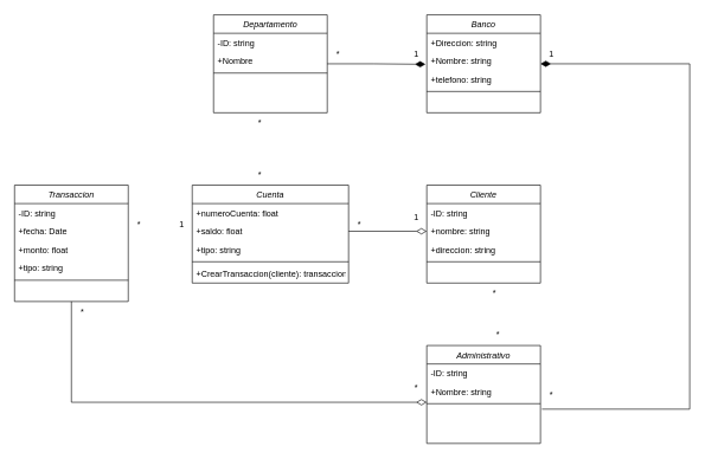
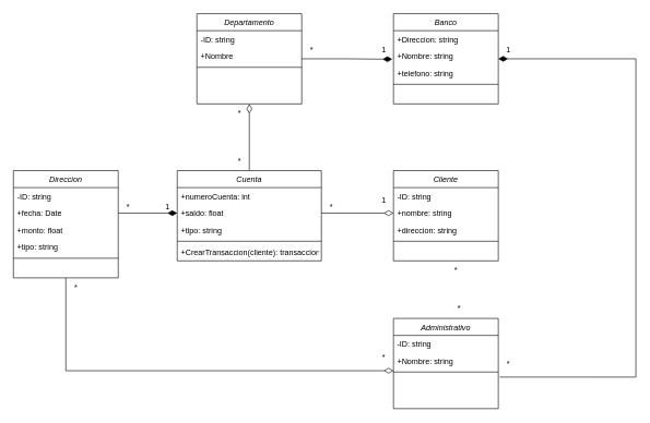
  <mxCell id="0" />
  <mxCell id="1" parent="0" />
  <mxCell id="2" style="edgeStyle=orthogonalEdgeStyle;rounded=0;orthogonalLoop=1;jettySize=auto;html=1;entryX=-0.011;entryY=0.681;entryDx=0;entryDy=0;entryPerimeter=0;endArrow=diamondThin;endFill=1;endSize=12;" edge="1" parent="1" source="3" target="34"><mxGeometry relative="1" as="geometry" /></mxCell>
  <mxCell id="3" value="Departamento" style="swimlane;fontStyle=2;align=center;verticalAlign=top;childLayout=stackLayout;horizontal=1;startSize=26;horizontalStack=0;resizeParent=1;resizeLast=0;collapsible=1;marginBottom=0;rounded=0;shadow=0;strokeWidth=1;" parent="1" vertex="1"><mxGeometry x="300" y="20" width="160" height="138" as="geometry"><mxRectangle x="230" y="140" width="160" height="26" as="alternateBounds" /></mxGeometry></mxCell>
  <mxCell id="4" value="-ID: string" style="text;align=left;verticalAlign=top;spacingLeft=4;spacingRight=4;overflow=hidden;rotatable=0;points=[[0,0.5],[1,0.5]];portConstraint=eastwest;" parent="3" vertex="1"><mxGeometry y="26" width="160" height="26" as="geometry" /></mxCell>
  <mxCell id="5" value="+Nombre" style="text;align=left;verticalAlign=top;spacingLeft=4;spacingRight=4;overflow=hidden;rotatable=0;points=[[0,0.5],[1,0.5]];portConstraint=eastwest;rounded=0;shadow=0;html=0;" parent="3" vertex="1"><mxGeometry y="52" width="160" height="26" as="geometry" /></mxCell>
  <mxCell id="6" value="" style="line;html=1;strokeWidth=1;align=left;verticalAlign=middle;spacingTop=-1;spacingLeft=3;spacingRight=3;rotatable=0;labelPosition=right;points=[];portConstraint=eastwest;" parent="3" vertex="1"><mxGeometry y="78" width="160" height="8" as="geometry" /></mxCell>
  <mxCell id="7" style="edgeStyle=orthogonalEdgeStyle;rounded=0;orthogonalLoop=1;jettySize=auto;html=1;entryX=0;entryY=0.5;entryDx=0;entryDy=0;exitX=1;exitY=0.5;exitDx=0;exitDy=0;endArrow=diamondThin;endFill=0;endSize=12;" edge="1" parent="1" source="11" target="17"><mxGeometry relative="1" as="geometry" /></mxCell>
+ <mxCell id="8" style="edgeStyle=orthogonalEdgeStyle;rounded=0;orthogonalLoop=1;jettySize=auto;html=1;entryX=0.5;entryY=1;entryDx=0;entryDy=0;endArrow=diamondThin;endFill=0;endSize=12;" edge="1" parent="1" source="9" target="3"><mxGeometry relative="1" as="geometry" /></mxCell>
  <mxCell id="9" value="Cuenta" style="swimlane;fontStyle=2;align=center;verticalAlign=top;childLayout=stackLayout;horizontal=1;startSize=26;horizontalStack=0;resizeParent=1;resizeLast=0;collapsible=1;marginBottom=0;rounded=0;shadow=0;strokeWidth=1;" vertex="1" parent="1"><mxGeometry x="270" y="260" width="220" height="138" as="geometry"><mxRectangle x="230" y="140" width="160" height="26" as="alternateBounds" /></mxGeometry></mxCell>
- <mxCell id="10" value="+numeroCuenta: float" style="text;align=left;verticalAlign=top;spacingLeft=4;spacingRight=4;overflow=hidden;rotatable=0;points=[[0,0.5],[1,0.5]];portConstraint=eastwest;" vertex="1" parent="9"><mxGeometry y="26" width="220" height="26" as="geometry" /></mxCell>
+ <mxCell id="10" value="+numeroCuenta: int" style="text;align=left;verticalAlign=top;spacingLeft=4;spacingRight=4;overflow=hidden;rotatable=0;points=[[0,0.5],[1,0.5]];portConstraint=eastwest;" vertex="1" parent="9"><mxGeometry y="26" width="220" height="26" as="geometry" /></mxCell>
  <mxCell id="11" value="+saldo: float" style="text;align=left;verticalAlign=top;spacingLeft=4;spacingRight=4;overflow=hidden;rotatable=0;points=[[0,0.5],[1,0.5]];portConstraint=eastwest;rounded=0;shadow=0;html=0;" vertex="1" parent="9"><mxGeometry y="52" width="220" height="26" as="geometry" /></mxCell>
  <mxCell id="12" value="+tipo: string" style="text;align=left;verticalAlign=top;spacingLeft=4;spacingRight=4;overflow=hidden;rotatable=0;points=[[0,0.5],[1,0.5]];portConstraint=eastwest;rounded=0;shadow=0;html=0;" vertex="1" parent="9"><mxGeometry y="78" width="220" height="26" as="geometry" /></mxCell>
  <mxCell id="13" value="" style="line;html=1;strokeWidth=1;align=left;verticalAlign=middle;spacingTop=-1;spacingLeft=3;spacingRight=3;rotatable=0;labelPosition=right;points=[];portConstraint=eastwest;" vertex="1" parent="9"><mxGeometry y="104" width="220" height="8" as="geometry" /></mxCell>
  <mxCell id="14" value="+CrearTransaccion(cliente): transaccion" style="text;align=left;verticalAlign=top;spacingLeft=4;spacingRight=4;overflow=hidden;rotatable=0;points=[[0,0.5],[1,0.5]];portConstraint=eastwest;" vertex="1" parent="9"><mxGeometry y="112" width="220" height="26" as="geometry" /></mxCell>
  <mxCell id="15" value="Cliente" style="swimlane;fontStyle=2;align=center;verticalAlign=top;childLayout=stackLayout;horizontal=1;startSize=26;horizontalStack=0;resizeParent=1;resizeLast=0;collapsible=1;marginBottom=0;rounded=0;shadow=0;strokeWidth=1;" vertex="1" parent="1"><mxGeometry x="600" y="260" width="160" height="138" as="geometry"><mxRectangle x="230" y="140" width="160" height="26" as="alternateBounds" /></mxGeometry></mxCell>
  <mxCell id="16" value="-ID: string" style="text;align=left;verticalAlign=top;spacingLeft=4;spacingRight=4;overflow=hidden;rotatable=0;points=[[0,0.5],[1,0.5]];portConstraint=eastwest;" vertex="1" parent="15"><mxGeometry y="26" width="160" height="26" as="geometry" /></mxCell>
  <mxCell id="17" value="+nombre: string" style="text;align=left;verticalAlign=top;spacingLeft=4;spacingRight=4;overflow=hidden;rotatable=0;points=[[0,0.5],[1,0.5]];portConstraint=eastwest;rounded=0;shadow=0;html=0;" vertex="1" parent="15"><mxGeometry y="52" width="160" height="26" as="geometry" /></mxCell>
  <mxCell id="18" value="+direccion: string" style="text;align=left;verticalAlign=top;spacingLeft=4;spacingRight=4;overflow=hidden;rotatable=0;points=[[0,0.5],[1,0.5]];portConstraint=eastwest;rounded=0;shadow=0;html=0;" vertex="1" parent="15"><mxGeometry y="78" width="160" height="26" as="geometry" /></mxCell>
  <mxCell id="19" value="" style="line;html=1;strokeWidth=1;align=left;verticalAlign=middle;spacingTop=-1;spacingLeft=3;spacingRight=3;rotatable=0;labelPosition=right;points=[];portConstraint=eastwest;" vertex="1" parent="15"><mxGeometry y="104" width="160" height="8" as="geometry" /></mxCell>
  <mxCell id="20" style="edgeStyle=orthogonalEdgeStyle;rounded=0;orthogonalLoop=1;jettySize=auto;html=1;entryX=0;entryY=1.077;entryDx=0;entryDy=0;entryPerimeter=0;endArrow=diamondThin;endFill=0;endSize=12;" edge="1" parent="1" source="21" target="29"><mxGeometry relative="1" as="geometry" /></mxCell>
- <mxCell id="21" value="Transaccion" style="swimlane;fontStyle=2;align=center;verticalAlign=top;childLayout=stackLayout;horizontal=1;startSize=26;horizontalStack=0;resizeParent=1;resizeLast=0;collapsible=1;marginBottom=0;rounded=0;shadow=0;strokeWidth=1;" vertex="1" parent="1"><mxGeometry x="20" y="260" width="160" height="164" as="geometry"><mxRectangle x="230" y="140" width="160" height="26" as="alternateBounds" /></mxGeometry></mxCell>
+ <mxCell id="21" value="Direccion" style="swimlane;fontStyle=2;align=center;verticalAlign=top;childLayout=stackLayout;horizontal=1;startSize=26;horizontalStack=0;resizeParent=1;resizeLast=0;collapsible=1;marginBottom=0;rounded=0;shadow=0;strokeWidth=1;" vertex="1" parent="1"><mxGeometry x="20" y="260" width="160" height="164" as="geometry"><mxRectangle x="230" y="140" width="160" height="26" as="alternateBounds" /></mxGeometry></mxCell>
  <mxCell id="22" value="-ID: string" style="text;align=left;verticalAlign=top;spacingLeft=4;spacingRight=4;overflow=hidden;rotatable=0;points=[[0,0.5],[1,0.5]];portConstraint=eastwest;" vertex="1" parent="21"><mxGeometry y="26" width="160" height="26" as="geometry" /></mxCell>
  <mxCell id="23" value="+fecha: Date" style="text;align=left;verticalAlign=top;spacingLeft=4;spacingRight=4;overflow=hidden;rotatable=0;points=[[0,0.5],[1,0.5]];portConstraint=eastwest;rounded=0;shadow=0;html=0;" vertex="1" parent="21"><mxGeometry y="52" width="160" height="26" as="geometry" /></mxCell>
  <mxCell id="24" value="+monto: float" style="text;align=left;verticalAlign=top;spacingLeft=4;spacingRight=4;overflow=hidden;rotatable=0;points=[[0,0.5],[1,0.5]];portConstraint=eastwest;rounded=0;shadow=0;html=0;" vertex="1" parent="21"><mxGeometry y="78" width="160" height="26" as="geometry" /></mxCell>
  <mxCell id="25" value="+tipo: string" style="text;align=left;verticalAlign=top;spacingLeft=4;spacingRight=4;overflow=hidden;rotatable=0;points=[[0,0.5],[1,0.5]];portConstraint=eastwest;rounded=0;shadow=0;html=0;" vertex="1" parent="21"><mxGeometry y="104" width="160" height="26" as="geometry" /></mxCell>
  <mxCell id="26" value="" style="line;html=1;strokeWidth=1;align=left;verticalAlign=middle;spacingTop=-1;spacingLeft=3;spacingRight=3;rotatable=0;labelPosition=right;points=[];portConstraint=eastwest;" vertex="1" parent="21"><mxGeometry y="130" width="160" height="8" as="geometry" /></mxCell>
  <mxCell id="27" value="Administrativo" style="swimlane;fontStyle=2;align=center;verticalAlign=top;childLayout=stackLayout;horizontal=1;startSize=26;horizontalStack=0;resizeParent=1;resizeLast=0;collapsible=1;marginBottom=0;rounded=0;shadow=0;strokeWidth=1;" vertex="1" parent="1"><mxGeometry x="600" y="486" width="160" height="138" as="geometry"><mxRectangle x="230" y="140" width="160" height="26" as="alternateBounds" /></mxGeometry></mxCell>
  <mxCell id="28" value="-ID: string" style="text;align=left;verticalAlign=top;spacingLeft=4;spacingRight=4;overflow=hidden;rotatable=0;points=[[0,0.5],[1,0.5]];portConstraint=eastwest;" vertex="1" parent="27"><mxGeometry y="26" width="160" height="26" as="geometry" /></mxCell>
  <mxCell id="29" value="+Nombre: string" style="text;align=left;verticalAlign=top;spacingLeft=4;spacingRight=4;overflow=hidden;rotatable=0;points=[[0,0.5],[1,0.5]];portConstraint=eastwest;rounded=0;shadow=0;html=0;" vertex="1" parent="27"><mxGeometry y="52" width="160" height="26" as="geometry" /></mxCell>
  <mxCell id="30" value="" style="line;html=1;strokeWidth=1;align=left;verticalAlign=middle;spacingTop=-1;spacingLeft=3;spacingRight=3;rotatable=0;labelPosition=right;points=[];portConstraint=eastwest;" vertex="1" parent="27"><mxGeometry y="78" width="160" height="8" as="geometry" /></mxCell>
  <mxCell id="31" style="edgeStyle=orthogonalEdgeStyle;rounded=0;orthogonalLoop=1;jettySize=auto;html=1;entryX=1.013;entryY=0.141;entryDx=0;entryDy=0;entryPerimeter=0;endArrow=none;endFill=0;startArrow=diamondThin;startFill=1;startSize=12;" edge="1" parent="1" source="32"><mxGeometry relative="1" as="geometry"><mxPoint x="762.08" y="575.666" as="targetPoint" /><Array as="points"><mxPoint x="970" y="89" /><mxPoint x="970" y="576" /></Array></mxGeometry></mxCell>
  <mxCell id="32" value="Banco" style="swimlane;fontStyle=2;align=center;verticalAlign=top;childLayout=stackLayout;horizontal=1;startSize=26;horizontalStack=0;resizeParent=1;resizeLast=0;collapsible=1;marginBottom=0;rounded=0;shadow=0;strokeWidth=1;" vertex="1" parent="1"><mxGeometry x="600" y="20" width="160" height="138" as="geometry"><mxRectangle x="230" y="140" width="160" height="26" as="alternateBounds" /></mxGeometry></mxCell>
  <mxCell id="33" value="+Direccion: string" style="text;align=left;verticalAlign=top;spacingLeft=4;spacingRight=4;overflow=hidden;rotatable=0;points=[[0,0.5],[1,0.5]];portConstraint=eastwest;rounded=0;shadow=0;html=0;" vertex="1" parent="32"><mxGeometry y="26" width="160" height="26" as="geometry" /></mxCell>
  <mxCell id="34" value="+Nombre: string" style="text;align=left;verticalAlign=top;spacingLeft=4;spacingRight=4;overflow=hidden;rotatable=0;points=[[0,0.5],[1,0.5]];portConstraint=eastwest;" vertex="1" parent="32"><mxGeometry y="52" width="160" height="26" as="geometry" /></mxCell>
  <mxCell id="35" value="+telefono: string" style="text;align=left;verticalAlign=top;spacingLeft=4;spacingRight=4;overflow=hidden;rotatable=0;points=[[0,0.5],[1,0.5]];portConstraint=eastwest;rounded=0;shadow=0;html=0;" vertex="1" parent="32"><mxGeometry y="78" width="160" height="26" as="geometry" /></mxCell>
  <mxCell id="36" value="" style="line;html=1;strokeWidth=1;align=left;verticalAlign=middle;spacingTop=-1;spacingLeft=3;spacingRight=3;rotatable=0;labelPosition=right;points=[];portConstraint=eastwest;" vertex="1" parent="32"><mxGeometry y="104" width="160" height="8" as="geometry" /></mxCell>
+ <mxCell id="37" style="edgeStyle=orthogonalEdgeStyle;rounded=0;orthogonalLoop=1;jettySize=auto;html=1;entryX=0;entryY=0.5;entryDx=0;entryDy=0;endArrow=diamondThin;endFill=1;endSize=12;" edge="1" parent="1" source="23" target="11"><mxGeometry relative="1" as="geometry" /></mxCell>
  <mxCell id="38" value="*" style="text;html=1;align=center;verticalAlign=middle;resizable=0;points=[];autosize=1;strokeColor=none;fillColor=none;" vertex="1" parent="1"><mxGeometry x="180" y="300" width="30" height="30" as="geometry" /></mxCell>
  <mxCell id="39" value="1" style="text;html=1;align=center;verticalAlign=middle;resizable=0;points=[];autosize=1;strokeColor=none;fillColor=none;" vertex="1" parent="1"><mxGeometry x="240" y="300" width="30" height="30" as="geometry" /></mxCell>
  <mxCell id="40" value="1" style="text;html=1;align=center;verticalAlign=middle;resizable=0;points=[];autosize=1;strokeColor=none;fillColor=none;" vertex="1" parent="1"><mxGeometry x="570" y="290" width="30" height="30" as="geometry" /></mxCell>
  <mxCell id="41" value="*" style="text;html=1;align=center;verticalAlign=middle;resizable=0;points=[];autosize=1;strokeColor=none;fillColor=none;" vertex="1" parent="1"><mxGeometry x="490" y="300" width="30" height="30" as="geometry" /></mxCell>
  <mxCell id="42" value="*" style="text;html=1;align=center;verticalAlign=middle;resizable=0;points=[];autosize=1;strokeColor=none;fillColor=none;" vertex="1" parent="1"><mxGeometry x="680" y="398" width="30" height="30" as="geometry" /></mxCell>
  <mxCell id="43" value="*" style="text;html=1;align=center;verticalAlign=middle;resizable=0;points=[];autosize=1;strokeColor=none;fillColor=none;" vertex="1" parent="1"><mxGeometry x="685" y="456" width="30" height="30" as="geometry" /></mxCell>
  <mxCell id="44" value="*" style="text;html=1;align=center;verticalAlign=middle;resizable=0;points=[];autosize=1;strokeColor=none;fillColor=none;" vertex="1" parent="1"><mxGeometry x="570" y="530" width="30" height="30" as="geometry" /></mxCell>
  <mxCell id="45" value="*" style="text;html=1;align=center;verticalAlign=middle;resizable=0;points=[];autosize=1;strokeColor=none;fillColor=none;" vertex="1" parent="1"><mxGeometry x="100" y="424" width="30" height="30" as="geometry" /></mxCell>
  <mxCell id="46" value="*" style="text;html=1;align=center;verticalAlign=middle;resizable=0;points=[];autosize=1;strokeColor=none;fillColor=none;" vertex="1" parent="1"><mxGeometry x="350" y="230" width="30" height="30" as="geometry" /></mxCell>
  <mxCell id="47" value="*" style="text;html=1;align=center;verticalAlign=middle;resizable=0;points=[];autosize=1;strokeColor=none;fillColor=none;" vertex="1" parent="1"><mxGeometry x="350" y="158" width="30" height="30" as="geometry" /></mxCell>
  <mxCell id="48" value="*" style="text;html=1;align=center;verticalAlign=middle;resizable=0;points=[];autosize=1;strokeColor=none;fillColor=none;" vertex="1" parent="1"><mxGeometry x="460" y="60" width="30" height="30" as="geometry" /></mxCell>
  <mxCell id="49" value="1" style="text;html=1;align=center;verticalAlign=middle;resizable=0;points=[];autosize=1;strokeColor=none;fillColor=none;" vertex="1" parent="1"><mxGeometry x="570" y="60" width="30" height="30" as="geometry" /></mxCell>
  <mxCell id="50" value="1" style="text;html=1;align=center;verticalAlign=middle;resizable=0;points=[];autosize=1;strokeColor=none;fillColor=none;" vertex="1" parent="1"><mxGeometry x="760" y="60" width="30" height="30" as="geometry" /></mxCell>
  <mxCell id="51" value="*" style="text;html=1;align=center;verticalAlign=middle;resizable=0;points=[];autosize=1;strokeColor=none;fillColor=none;" vertex="1" parent="1"><mxGeometry x="760" y="540" width="30" height="30" as="geometry" /></mxCell>
